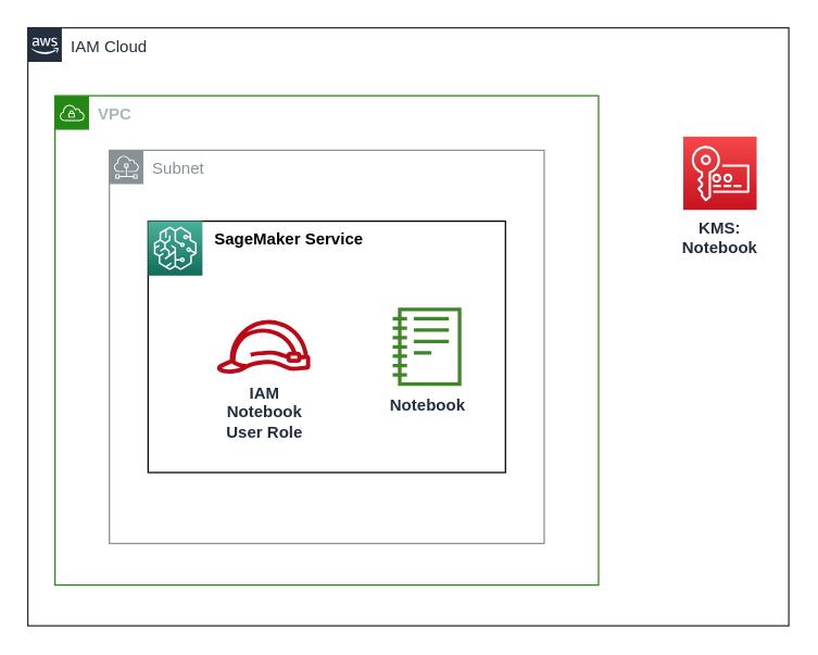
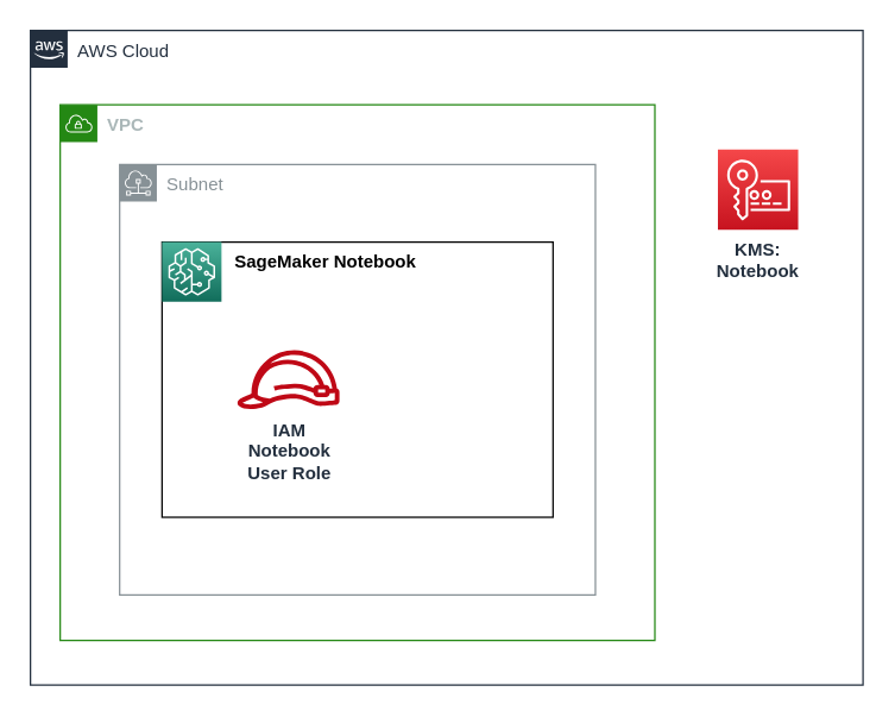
  <mxCell id="0" />
  <mxCell id="1" parent="0" />
- <mxCell id="2" value="IAM Cloud" style="points=[[0,0],[0.25,0],[0.5,0],[0.75,0],[1,0],[1,0.25],[1,0.5],[1,0.75],[1,1],[0.75,1],[0.5,1],[0.25,1],[0,1],[0,0.75],[0,0.5],[0,0.25]];outlineConnect=0;gradientColor=none;html=1;whiteSpace=wrap;fontSize=12;fontStyle=0;shape=mxgraph.aws4.group;grIcon=mxgraph.aws4.group_aws_cloud_alt;strokeColor=#232F3E;fillColor=none;verticalAlign=top;align=left;spacingLeft=30;fontColor=#232F3E;dashed=0;labelBackgroundColor=none;container=1;pointerEvents=0;collapsible=0;recursiveResize=0;" parent="1" vertex="1"><mxGeometry x="20" y="20" width="560" height="440" as="geometry" /></mxCell>
+ <mxCell id="2" value="AWS Cloud" style="points=[[0,0],[0.25,0],[0.5,0],[0.75,0],[1,0],[1,0.25],[1,0.5],[1,0.75],[1,1],[0.75,1],[0.5,1],[0.25,1],[0,1],[0,0.75],[0,0.5],[0,0.25]];outlineConnect=0;gradientColor=none;html=1;whiteSpace=wrap;fontSize=12;fontStyle=0;shape=mxgraph.aws4.group;grIcon=mxgraph.aws4.group_aws_cloud_alt;strokeColor=#232F3E;fillColor=none;verticalAlign=top;align=left;spacingLeft=30;fontColor=#232F3E;dashed=0;labelBackgroundColor=none;container=1;pointerEvents=0;collapsible=0;recursiveResize=0;" parent="1" vertex="1"><mxGeometry x="20" y="20" width="560" height="440" as="geometry" /></mxCell>
  <mxCell id="3" value="&lt;b&gt;VPC&lt;/b&gt;" style="points=[[0,0],[0.25,0],[0.5,0],[0.75,0],[1,0],[1,0.25],[1,0.5],[1,0.75],[1,1],[0.75,1],[0.5,1],[0.25,1],[0,1],[0,0.75],[0,0.5],[0,0.25]];outlineConnect=0;gradientColor=none;html=1;whiteSpace=wrap;fontSize=12;fontStyle=0;container=0;pointerEvents=0;collapsible=0;recursiveResize=0;shape=mxgraph.aws4.group;grIcon=mxgraph.aws4.group_vpc;strokeColor=#248814;fillColor=none;verticalAlign=top;align=left;spacingLeft=30;fontColor=#AAB7B8;dashed=0;" parent="2" vertex="1"><mxGeometry x="20" y="50" width="400" height="360" as="geometry" /></mxCell>
- <mxCell id="4" value="&lt;b&gt;KMS:&lt;br&gt;Notebook&lt;br&gt;&lt;/b&gt;" style="sketch=0;points=[[0,0,0],[0.25,0,0],[0.5,0,0],[0.75,0,0],[1,0,0],[0,1,0],[0.25,1,0],[0.5,1,0],[0.75,1,0],[1,1,0],[0,0.25,0],[0,0.5,0],[0,0.75,0],[1,0.25,0],[1,0.5,0],[1,0.75,0]];outlineConnect=0;fontColor=#232F3E;gradientColor=#F54749;gradientDirection=north;fillColor=#C7131F;strokeColor=#ffffff;dashed=0;verticalLabelPosition=bottom;verticalAlign=top;align=center;html=1;fontSize=12;fontStyle=0;aspect=fixed;shape=mxgraph.aws4.resourceIcon;resIcon=mxgraph.aws4.key_management_service;" parent="2" vertex="1"><mxGeometry x="482.38" y="80" width="54" height="54" as="geometry" /></mxCell>
+ <mxCell id="4" value="&lt;b&gt;KMS:&lt;br&gt;Notebook&lt;br&gt;&lt;/b&gt;" style="sketch=0;points=[[0,0,0],[0.25,0,0],[0.5,0,0],[0.75,0,0],[1,0,0],[0,1,0],[0.25,1,0],[0.5,1,0],[0.75,1,0],[1,1,0],[0,0.25,0],[0,0.5,0],[0,0.75,0],[1,0.25,0],[1,0.5,0],[1,0.75,0]];outlineConnect=0;fontColor=#232F3E;gradientColor=#F54749;gradientDirection=north;fillColor=#C7131F;strokeColor=#ffffff;dashed=0;verticalLabelPosition=bottom;verticalAlign=top;align=center;html=1;fontSize=12;fontStyle=0;aspect=fixed;shape=mxgraph.aws4.resourceIcon;resIcon=mxgraph.aws4.key_management_service;" parent="2" vertex="1"><mxGeometry x="462.38" y="80" width="54" height="54" as="geometry" /></mxCell>
  <mxCell id="5" value="Subnet" style="sketch=0;outlineConnect=0;gradientColor=none;html=1;whiteSpace=wrap;fontSize=12;fontStyle=0;shape=mxgraph.aws4.group;grIcon=mxgraph.aws4.group_subnet;strokeColor=#879196;fillColor=none;verticalAlign=top;align=left;spacingLeft=30;fontColor=#879196;dashed=0;" parent="2" vertex="1"><mxGeometry x="60" y="90" width="320" height="289.5" as="geometry" /></mxCell>
  <mxCell id="6" value="" style="group" parent="2" vertex="1" connectable="0"><mxGeometry x="88.5" y="142.25" width="263" height="185" as="geometry" /></mxCell>
- <mxCell id="7" value="&lt;b&gt;&amp;nbsp; &amp;nbsp; &amp;nbsp; &amp;nbsp; &amp;nbsp; &amp;nbsp; &amp;nbsp; SageMaker Service&lt;/b&gt;" style="rounded=0;whiteSpace=wrap;html=1;fontSize=12;align=left;labelPosition=center;verticalLabelPosition=middle;verticalAlign=top;container=0;" parent="6" vertex="1"><mxGeometry width="263" height="185" as="geometry" /></mxCell>
+ <mxCell id="7" value="&lt;b&gt;&amp;nbsp; &amp;nbsp; &amp;nbsp; &amp;nbsp; &amp;nbsp; &amp;nbsp; &amp;nbsp; SageMaker Notebook&lt;/b&gt;" style="rounded=0;whiteSpace=wrap;html=1;fontSize=12;align=left;labelPosition=center;verticalLabelPosition=middle;verticalAlign=top;container=0;" parent="6" vertex="1"><mxGeometry width="263" height="185" as="geometry" /></mxCell>
  <mxCell id="8" value="" style="outlineConnect=0;fontColor=#232F3E;gradientColor=#4AB29A;gradientDirection=north;fillColor=#116D5B;strokeColor=#ffffff;dashed=0;verticalLabelPosition=bottom;verticalAlign=top;align=center;html=1;fontSize=12;fontStyle=1;aspect=fixed;shape=mxgraph.aws4.resourceIcon;resIcon=mxgraph.aws4.sagemaker;labelBackgroundColor=#ffffff;spacingTop=7;container=0;" parent="6" vertex="1"><mxGeometry width="40" height="40" as="geometry" /></mxCell>
  <mxCell id="9" value="&lt;b&gt;IAM&lt;br&gt;Notebook &lt;br&gt;User Role&lt;br&gt;&lt;/b&gt;" style="sketch=0;outlineConnect=0;fontColor=#232F3E;gradientColor=none;fillColor=#BF0816;strokeColor=none;dashed=0;verticalLabelPosition=bottom;verticalAlign=top;align=center;html=1;fontSize=12;fontStyle=0;aspect=fixed;pointerEvents=1;shape=mxgraph.aws4.role;" parent="6" vertex="1"><mxGeometry x="50" y="72.75" width="70.02" height="39.5" as="geometry" /></mxCell>
- <mxCell id="10" value="&lt;b&gt;Notebook&lt;/b&gt;" style="sketch=0;outlineConnect=0;fontColor=#232F3E;gradientColor=none;fillColor=#3F8624;strokeColor=none;dashed=0;verticalLabelPosition=bottom;verticalAlign=top;align=center;html=1;fontSize=12;fontStyle=0;aspect=fixed;pointerEvents=1;shape=mxgraph.aws4.notebook;" parent="6" vertex="1"><mxGeometry x="180" y="63.5" width="50.56" height="58" as="geometry" /></mxCell>
